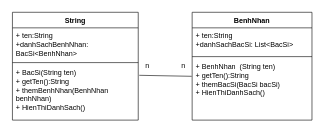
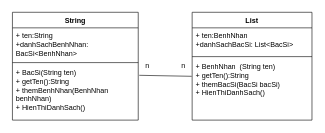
  <mxCell id="0" />
  <mxCell id="1" parent="0" />
  <mxCell id="2" value="String" style="swimlane;fontStyle=1;align=center;verticalAlign=top;childLayout=stackLayout;horizontal=1;startSize=26;horizontalStack=0;resizeParent=1;resizeParentMax=0;resizeLast=0;collapsible=1;marginBottom=0;whiteSpace=wrap;html=1;" vertex="1" parent="1"><mxGeometry x="20" y="20" width="210" height="180" as="geometry" /></mxCell>
  <mxCell id="3" value="+ ten:String&lt;div&gt;+danhSachBenhNhan: BacSi&amp;lt;BenhNhan&amp;gt;&lt;/div&gt;" style="text;strokeColor=none;fillColor=none;align=left;verticalAlign=top;spacingLeft=4;spacingRight=4;overflow=hidden;rotatable=0;points=[[0,0.5],[1,0.5]];portConstraint=eastwest;whiteSpace=wrap;html=1;" vertex="1" parent="2"><mxGeometry y="26" width="210" height="54" as="geometry" /></mxCell>
  <mxCell id="4" value="" style="line;strokeWidth=1;fillColor=none;align=left;verticalAlign=middle;spacingTop=-1;spacingLeft=3;spacingRight=3;rotatable=0;labelPosition=right;points=[];portConstraint=eastwest;strokeColor=inherit;" vertex="1" parent="2"><mxGeometry y="80" width="210" height="8" as="geometry" /></mxCell>
  <mxCell id="5" value="+ BacSi(String ten)&lt;div&gt;+ getTen():String&lt;div&gt;+ themBenhNhan(BenhNhan benhNhan)&lt;div&gt;+ HienThiDanhSach()&lt;div&gt;&lt;br&gt;&lt;/div&gt;&lt;/div&gt;&lt;/div&gt;&lt;div&gt;&lt;br&gt;&lt;/div&gt;&lt;/div&gt;" style="text;strokeColor=none;fillColor=none;align=left;verticalAlign=top;spacingLeft=4;spacingRight=4;overflow=hidden;rotatable=0;points=[[0,0.5],[1,0.5]];portConstraint=eastwest;whiteSpace=wrap;html=1;" vertex="1" parent="2"><mxGeometry y="88" width="210" height="92" as="geometry" /></mxCell>
- <mxCell id="6" value="BenhNhan" style="swimlane;fontStyle=1;align=center;verticalAlign=top;childLayout=stackLayout;horizontal=1;startSize=26;horizontalStack=0;resizeParent=1;resizeParentMax=0;resizeLast=0;collapsible=1;marginBottom=0;whiteSpace=wrap;html=1;" vertex="1" parent="1"><mxGeometry x="320" y="20" width="200" height="180" as="geometry" /></mxCell>
- <mxCell id="7" value="+ ten:String&lt;div&gt;+danhSachBacSi: List&amp;lt;BacSi&amp;gt;&lt;/div&gt;" style="text;strokeColor=none;fillColor=none;align=left;verticalAlign=top;spacingLeft=4;spacingRight=4;overflow=hidden;rotatable=0;points=[[0,0.5],[1,0.5]];portConstraint=eastwest;whiteSpace=wrap;html=1;" vertex="1" parent="6"><mxGeometry y="26" width="200" height="44" as="geometry" /></mxCell>
+ <mxCell id="6" value="List" style="swimlane;fontStyle=1;align=center;verticalAlign=top;childLayout=stackLayout;horizontal=1;startSize=26;horizontalStack=0;resizeParent=1;resizeParentMax=0;resizeLast=0;collapsible=1;marginBottom=0;whiteSpace=wrap;html=1;" vertex="1" parent="1"><mxGeometry x="320" y="20" width="200" height="180" as="geometry" /></mxCell>
+ <mxCell id="7" value="+ ten:BenhNhan&lt;div&gt;+danhSachBacSi: List&amp;lt;BacSi&amp;gt;&lt;/div&gt;" style="text;strokeColor=none;fillColor=none;align=left;verticalAlign=top;spacingLeft=4;spacingRight=4;overflow=hidden;rotatable=0;points=[[0,0.5],[1,0.5]];portConstraint=eastwest;whiteSpace=wrap;html=1;" vertex="1" parent="6"><mxGeometry y="26" width="200" height="44" as="geometry" /></mxCell>
  <mxCell id="8" value="" style="line;strokeWidth=1;fillColor=none;align=left;verticalAlign=middle;spacingTop=-1;spacingLeft=3;spacingRight=3;rotatable=0;labelPosition=right;points=[];portConstraint=eastwest;strokeColor=inherit;" vertex="1" parent="6"><mxGeometry y="70" width="200" height="8" as="geometry" /></mxCell>
  <mxCell id="9" value="+ BenhNhan&amp;nbsp; (String ten)&lt;div&gt;+ getTen():String&lt;div&gt;+ themBacSi(BacSi bacSi)&lt;div&gt;+ HienThiDanhSach()&lt;div&gt;&lt;br&gt;&lt;/div&gt;&lt;/div&gt;&lt;/div&gt;&lt;div&gt;&lt;br&gt;&lt;/div&gt;&lt;/div&gt;" style="text;strokeColor=none;fillColor=none;align=left;verticalAlign=top;spacingLeft=4;spacingRight=4;overflow=hidden;rotatable=0;points=[[0,0.5],[1,0.5]];portConstraint=eastwest;whiteSpace=wrap;html=1;" vertex="1" parent="6"><mxGeometry y="78" width="200" height="102" as="geometry" /></mxCell>
  <mxCell id="10" value="" style="endArrow=none;html=1;rounded=0;exitX=1.008;exitY=0.187;exitDx=0;exitDy=0;exitPerimeter=0;entryX=-0.004;entryY=0.283;entryDx=0;entryDy=0;entryPerimeter=0;" edge="1" parent="1" source="5" target="9"><mxGeometry width="50" height="50" relative="1" as="geometry"><mxPoint x="290" y="250" as="sourcePoint" /><mxPoint x="340" y="200" as="targetPoint" /></mxGeometry></mxCell>
  <mxCell id="11" value="n" style="text;html=1;align=center;verticalAlign=middle;resizable=0;points=[];autosize=1;strokeColor=none;fillColor=none;" vertex="1" parent="1"><mxGeometry x="230" y="95" width="30" height="30" as="geometry" /></mxCell>
  <mxCell id="12" value="n" style="text;html=1;align=center;verticalAlign=middle;resizable=0;points=[];autosize=1;strokeColor=none;fillColor=none;" vertex="1" parent="1"><mxGeometry x="290" y="95" width="30" height="30" as="geometry" /></mxCell>
